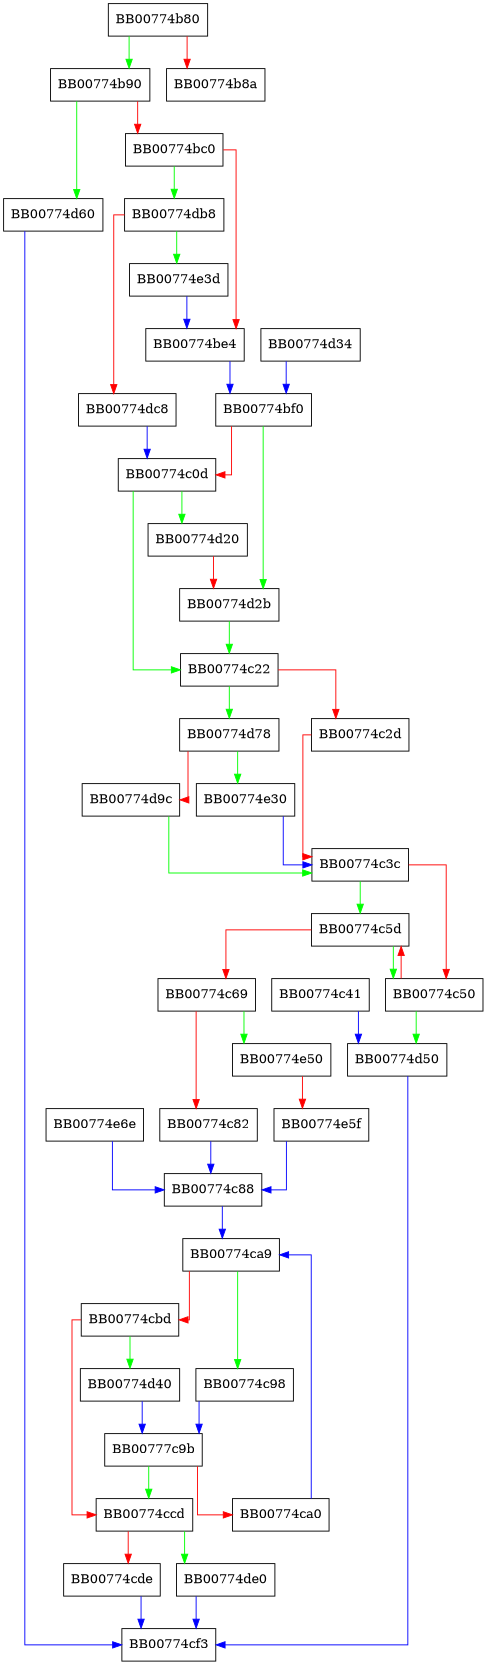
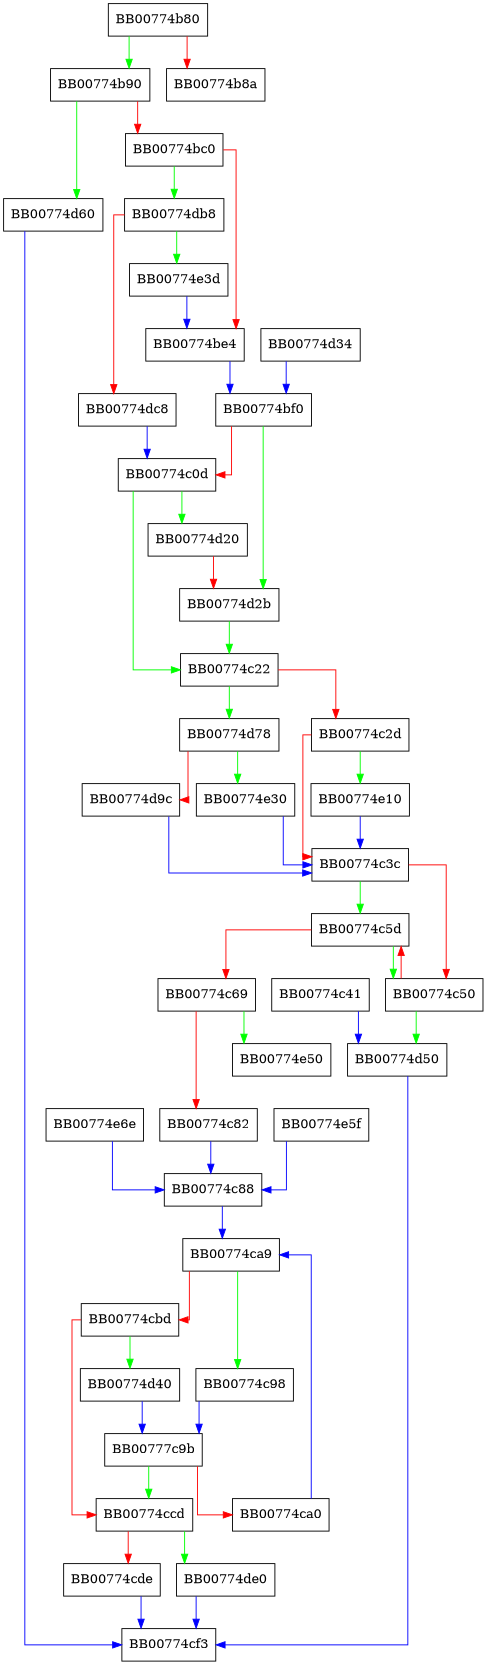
  digraph {
    splines=ortho
    node [shape=box]
    edge [color=green]
    BB00774b80
    BB00774b90
    BB00774b8a
    BB00774d60
    BB00774bc0
    BB00774cf3
    BB00774db8
    BB00774be4
    BB00774e3d
    BB00774dc8
    BB00774bf0
    BB00774c0d
    BB00774d2b
    BB00774c22
    BB00774d20
    BB00774d78
    BB00774c2d
    BB00774d34
    BB00774e30
    BB00774d9c
+   BB00774e10
    BB00774c3c
    BB00774c5d
    BB00774c50
    BB00774c69
    BB00774c41
    BB00774d50
    BB00774e50
    BB00774c82
    BB00774e5f
    BB00774c88
    BB00774e6e
    BB00774ca9
    BB00774c98
    BB00774cbd
    n36 [label=BB00777c9b]
    BB00774ccd
    BB00774d40
    BB00774ca0
    BB00774de0
    BB00774cde
    BB00774b80 -> BB00774b90
    BB00774b80 -> BB00774b8a [color=red]
    BB00774b90 -> BB00774d60
    BB00774b90 -> BB00774bc0 [color=red]
    BB00774d60 -> BB00774cf3 [color=blue]
    BB00774bc0 -> BB00774db8
    BB00774bc0 -> BB00774be4 [color=red]
    BB00774db8 -> BB00774e3d
    BB00774db8 -> BB00774dc8 [color=red]
    BB00774be4 -> BB00774bf0 [color=blue]
    BB00774e3d -> BB00774be4 [color=blue]
    BB00774dc8 -> BB00774c0d [color=blue]
    BB00774bf0 -> BB00774c0d [color=red]
    BB00774bf0 -> BB00774d2b
    BB00774c0d -> BB00774c22
    BB00774c0d -> BB00774d20
    BB00774d2b -> BB00774c22
    BB00774c22 -> BB00774d78
    BB00774c22 -> BB00774c2d [color=red]
    BB00774d20 -> BB00774d2b [color=red]
    BB00774d78 -> BB00774e30
    BB00774d78 -> BB00774d9c [color=red]
+   BB00774c2d -> BB00774e10
    BB00774c2d -> BB00774c3c [color=red]
    BB00774d34 -> BB00774bf0 [color=blue]
    BB00774e30 -> BB00774c3c [color=blue]
-   BB00774d9c -> BB00774c3c
+   BB00774d9c -> BB00774c3c [color=blue]
+   BB00774e10 -> BB00774c3c [color=blue]
    BB00774c3c -> BB00774c5d
    BB00774c3c -> BB00774c50 [color=red]
    BB00774c5d -> BB00774c50
    BB00774c5d -> BB00774c69 [color=red]
    BB00774c50 -> BB00774c5d [color=red]
    BB00774c50 -> BB00774d50
    BB00774c69 -> BB00774e50
    BB00774c69 -> BB00774c82 [color=red]
    BB00774c41 -> BB00774d50 [color=blue]
    BB00774d50 -> BB00774cf3 [color=blue]
-   BB00774e50 -> BB00774e5f [color=red]
    BB00774c82 -> BB00774c88 [color=blue]
    BB00774e5f -> BB00774c88 [color=blue]
    BB00774c88 -> BB00774ca9 [color=blue]
    BB00774e6e -> BB00774c88 [color=blue]
    BB00774ca9 -> BB00774c98
    BB00774ca9 -> BB00774cbd [color=red]
    BB00774c98 -> n36 [color=blue]
    BB00774cbd -> BB00774ccd [color=red]
    BB00774cbd -> BB00774d40
    n36 -> BB00774ccd
    n36 -> BB00774ca0 [color=red]
    BB00774ccd -> BB00774de0
    BB00774ccd -> BB00774cde [color=red]
    BB00774d40 -> n36 [color=blue]
    BB00774ca0 -> BB00774ca9 [color=blue]
    BB00774de0 -> BB00774cf3 [color=blue]
    BB00774cde -> BB00774cf3 [color=blue]
  }
